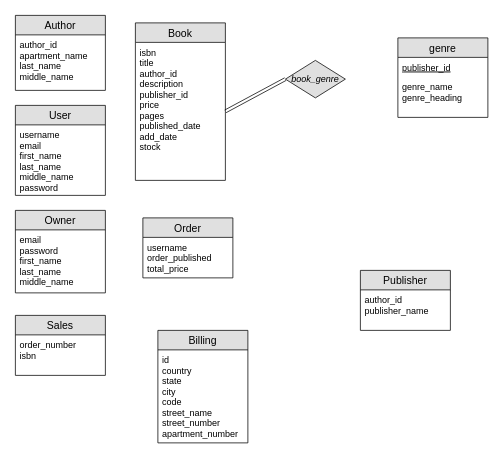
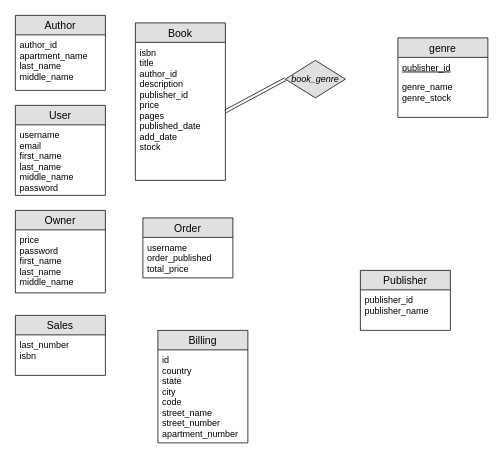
  <mxCell id="0" />
  <mxCell id="1" parent="0" />
  <mxCell id="2" value="Book" style="swimlane;fontStyle=0;childLayout=stackLayout;horizontal=1;startSize=26;fillColor=#e0e0e0;horizontalStack=0;resizeParent=1;resizeParentMax=0;resizeLast=0;collapsible=1;marginBottom=0;swimlaneFillColor=#ffffff;align=center;fontSize=14;" parent="1" vertex="1"><mxGeometry x="180" y="30" width="120" height="210" as="geometry" /></mxCell>
  <mxCell id="3" value="isbn&#10;title&#10;author_id&#10;description&#10;publisher_id&#10;price&#10;pages&#10;published_date&#10;add_date&#10;stock" style="text;strokeColor=none;fillColor=none;spacingLeft=4;spacingRight=4;overflow=hidden;rotatable=0;points=[[0,0.5],[1,0.5]];portConstraint=eastwest;fontSize=12;" parent="2" vertex="1"><mxGeometry y="26" width="120" height="184" as="geometry" /></mxCell>
  <mxCell id="4" value="Author" style="swimlane;fontStyle=0;childLayout=stackLayout;horizontal=1;startSize=26;fillColor=#e0e0e0;horizontalStack=0;resizeParent=1;resizeParentMax=0;resizeLast=0;collapsible=1;marginBottom=0;swimlaneFillColor=#ffffff;align=center;fontSize=14;" parent="1" vertex="1"><mxGeometry x="20" y="20" width="120" height="100" as="geometry" /></mxCell>
  <mxCell id="5" value="author_id&#10;apartment_name&#10;last_name&#10;middle_name&#10;" style="text;strokeColor=none;fillColor=none;spacingLeft=4;spacingRight=4;overflow=hidden;rotatable=0;points=[[0,0.5],[1,0.5]];portConstraint=eastwest;fontSize=12;" parent="4" vertex="1"><mxGeometry y="26" width="120" height="74" as="geometry" /></mxCell>
  <mxCell id="6" value="User" style="swimlane;fontStyle=0;childLayout=stackLayout;horizontal=1;startSize=26;fillColor=#e0e0e0;horizontalStack=0;resizeParent=1;resizeParentMax=0;resizeLast=0;collapsible=1;marginBottom=0;swimlaneFillColor=#ffffff;align=center;fontSize=14;" vertex="1" parent="1"><mxGeometry x="20" y="140" width="120" height="120" as="geometry" /></mxCell>
  <mxCell id="7" value="username&#10;email&#10;first_name&#10;last_name&#10;middle_name&#10;password&#10;" style="text;strokeColor=none;fillColor=none;spacingLeft=4;spacingRight=4;overflow=hidden;rotatable=0;points=[[0,0.5],[1,0.5]];portConstraint=eastwest;fontSize=12;" vertex="1" parent="6"><mxGeometry y="26" width="120" height="94" as="geometry" /></mxCell>
  <mxCell id="8" value="Owner" style="swimlane;fontStyle=0;childLayout=stackLayout;horizontal=1;startSize=26;fillColor=#e0e0e0;horizontalStack=0;resizeParent=1;resizeParentMax=0;resizeLast=0;collapsible=1;marginBottom=0;swimlaneFillColor=#ffffff;align=center;fontSize=14;" vertex="1" parent="1"><mxGeometry x="20" y="280" width="120" height="110" as="geometry" /></mxCell>
- <mxCell id="9" value="email&#10;password&#10;first_name&#10;last_name&#10;middle_name" style="text;strokeColor=none;fillColor=none;spacingLeft=4;spacingRight=4;overflow=hidden;rotatable=0;points=[[0,0.5],[1,0.5]];portConstraint=eastwest;fontSize=12;" vertex="1" parent="8"><mxGeometry y="26" width="120" height="84" as="geometry" /></mxCell>
+ <mxCell id="9" value="price&#10;password&#10;first_name&#10;last_name&#10;middle_name" style="text;strokeColor=none;fillColor=none;spacingLeft=4;spacingRight=4;overflow=hidden;rotatable=0;points=[[0,0.5],[1,0.5]];portConstraint=eastwest;fontSize=12;" vertex="1" parent="8"><mxGeometry y="26" width="120" height="84" as="geometry" /></mxCell>
  <mxCell id="10" value="Order" style="swimlane;fontStyle=0;childLayout=stackLayout;horizontal=1;startSize=26;fillColor=#e0e0e0;horizontalStack=0;resizeParent=1;resizeParentMax=0;resizeLast=0;collapsible=1;marginBottom=0;swimlaneFillColor=#ffffff;align=center;fontSize=14;" vertex="1" parent="1"><mxGeometry x="190" y="290" width="120" height="80" as="geometry" /></mxCell>
  <mxCell id="11" value="username&#10;order_published&#10;total_price&#10;&#10;" style="text;strokeColor=none;fillColor=none;spacingLeft=4;spacingRight=4;overflow=hidden;rotatable=0;points=[[0,0.5],[1,0.5]];portConstraint=eastwest;fontSize=12;" vertex="1" parent="10"><mxGeometry y="26" width="120" height="54" as="geometry" /></mxCell>
  <mxCell id="12" value="Sales" style="swimlane;fontStyle=0;childLayout=stackLayout;horizontal=1;startSize=26;fillColor=#e0e0e0;horizontalStack=0;resizeParent=1;resizeParentMax=0;resizeLast=0;collapsible=1;marginBottom=0;swimlaneFillColor=#ffffff;align=center;fontSize=14;" vertex="1" parent="1"><mxGeometry x="20" y="420" width="120" height="80" as="geometry" /></mxCell>
- <mxCell id="13" value="order_number&#10;isbn&#10;" style="text;strokeColor=none;fillColor=none;spacingLeft=4;spacingRight=4;overflow=hidden;rotatable=0;points=[[0,0.5],[1,0.5]];portConstraint=eastwest;fontSize=12;" vertex="1" parent="12"><mxGeometry y="26" width="120" height="54" as="geometry" /></mxCell>
+ <mxCell id="13" value="last_number&#10;isbn&#10;" style="text;strokeColor=none;fillColor=none;spacingLeft=4;spacingRight=4;overflow=hidden;rotatable=0;points=[[0,0.5],[1,0.5]];portConstraint=eastwest;fontSize=12;" vertex="1" parent="12"><mxGeometry y="26" width="120" height="54" as="geometry" /></mxCell>
  <mxCell id="14" value="genre" style="swimlane;fontStyle=0;childLayout=stackLayout;horizontal=1;startSize=26;fillColor=#e0e0e0;horizontalStack=0;resizeParent=1;resizeParentMax=0;resizeLast=0;collapsible=1;marginBottom=0;swimlaneFillColor=#ffffff;align=center;fontSize=14;" vertex="1" parent="1"><mxGeometry x="530" y="50" width="120" height="106" as="geometry"><mxRectangle x="530" y="60" width="70" height="26" as="alternateBounds" /></mxGeometry></mxCell>
  <mxCell id="15" value="publisher_id" style="text;strokeColor=none;fillColor=none;spacingLeft=4;spacingRight=4;overflow=hidden;rotatable=0;points=[[0,0.5],[1,0.5]];portConstraint=eastwest;fontSize=12;fontStyle=4" vertex="1" parent="14"><mxGeometry y="26" width="120" height="26" as="geometry" /></mxCell>
- <mxCell id="16" value="genre_name&#10;genre_heading" style="text;strokeColor=none;fillColor=none;spacingLeft=4;spacingRight=4;overflow=hidden;rotatable=0;points=[[0,0.5],[1,0.5]];portConstraint=eastwest;fontSize=12;fontStyle=0" vertex="1" parent="14"><mxGeometry y="52" width="120" height="54" as="geometry" /></mxCell>
+ <mxCell id="16" value="genre_name&#10;genre_stock" style="text;strokeColor=none;fillColor=none;spacingLeft=4;spacingRight=4;overflow=hidden;rotatable=0;points=[[0,0.5],[1,0.5]];portConstraint=eastwest;fontSize=12;fontStyle=0" vertex="1" parent="14"><mxGeometry y="52" width="120" height="54" as="geometry" /></mxCell>
  <mxCell id="17" value="Publisher" style="swimlane;fontStyle=0;childLayout=stackLayout;horizontal=1;startSize=26;fillColor=#e0e0e0;horizontalStack=0;resizeParent=1;resizeParentMax=0;resizeLast=0;collapsible=1;marginBottom=0;swimlaneFillColor=#ffffff;align=center;fontSize=14;" vertex="1" parent="1"><mxGeometry x="480" y="360" width="120" height="80" as="geometry" /></mxCell>
- <mxCell id="18" value="author_id&#10;publisher_name&#10;" style="text;strokeColor=none;fillColor=none;spacingLeft=4;spacingRight=4;overflow=hidden;rotatable=0;points=[[0,0.5],[1,0.5]];portConstraint=eastwest;fontSize=12;" vertex="1" parent="17"><mxGeometry y="26" width="120" height="54" as="geometry" /></mxCell>
+ <mxCell id="18" value="publisher_id&#10;publisher_name&#10;" style="text;strokeColor=none;fillColor=none;spacingLeft=4;spacingRight=4;overflow=hidden;rotatable=0;points=[[0,0.5],[1,0.5]];portConstraint=eastwest;fontSize=12;" vertex="1" parent="17"><mxGeometry y="26" width="120" height="54" as="geometry" /></mxCell>
  <mxCell id="19" value="Billing" style="swimlane;fontStyle=0;childLayout=stackLayout;horizontal=1;startSize=26;fillColor=#e0e0e0;horizontalStack=0;resizeParent=1;resizeParentMax=0;resizeLast=0;collapsible=1;marginBottom=0;swimlaneFillColor=#ffffff;align=center;fontSize=14;" vertex="1" parent="1"><mxGeometry x="210" y="440" width="120" height="150" as="geometry" /></mxCell>
  <mxCell id="20" value="id&#10;country&#10;state&#10;city&#10;code&#10;street_name&#10;street_number&#10;apartment_number" style="text;strokeColor=none;fillColor=none;spacingLeft=4;spacingRight=4;overflow=hidden;rotatable=0;points=[[0,0.5],[1,0.5]];portConstraint=eastwest;fontSize=12;" vertex="1" parent="19"><mxGeometry y="26" width="120" height="124" as="geometry" /></mxCell>
  <mxCell id="21" value="&lt;i&gt;book_genre&lt;/i&gt;" style="rhombus;whiteSpace=wrap;html=1;fillColor=#e0e0e0;" vertex="1" parent="1"><mxGeometry x="380" y="80" width="80" height="50" as="geometry" /></mxCell>
  <mxCell id="22" value="" style="shape=link;html=1;entryX=0;entryY=0.5;entryDx=0;entryDy=0;exitX=1;exitY=0.5;exitDx=0;exitDy=0;" edge="1" parent="1" source="3" target="21"><mxGeometry width="50" height="50" relative="1" as="geometry"><mxPoint x="270" y="260" as="sourcePoint" /><mxPoint x="320" y="210" as="targetPoint" /></mxGeometry></mxCell>
